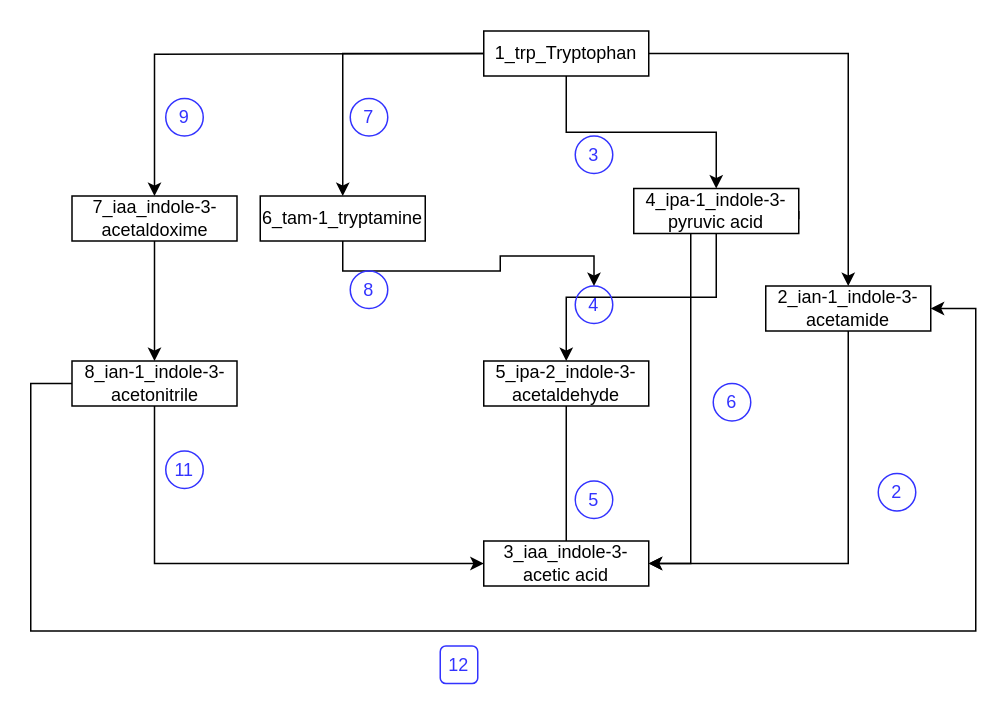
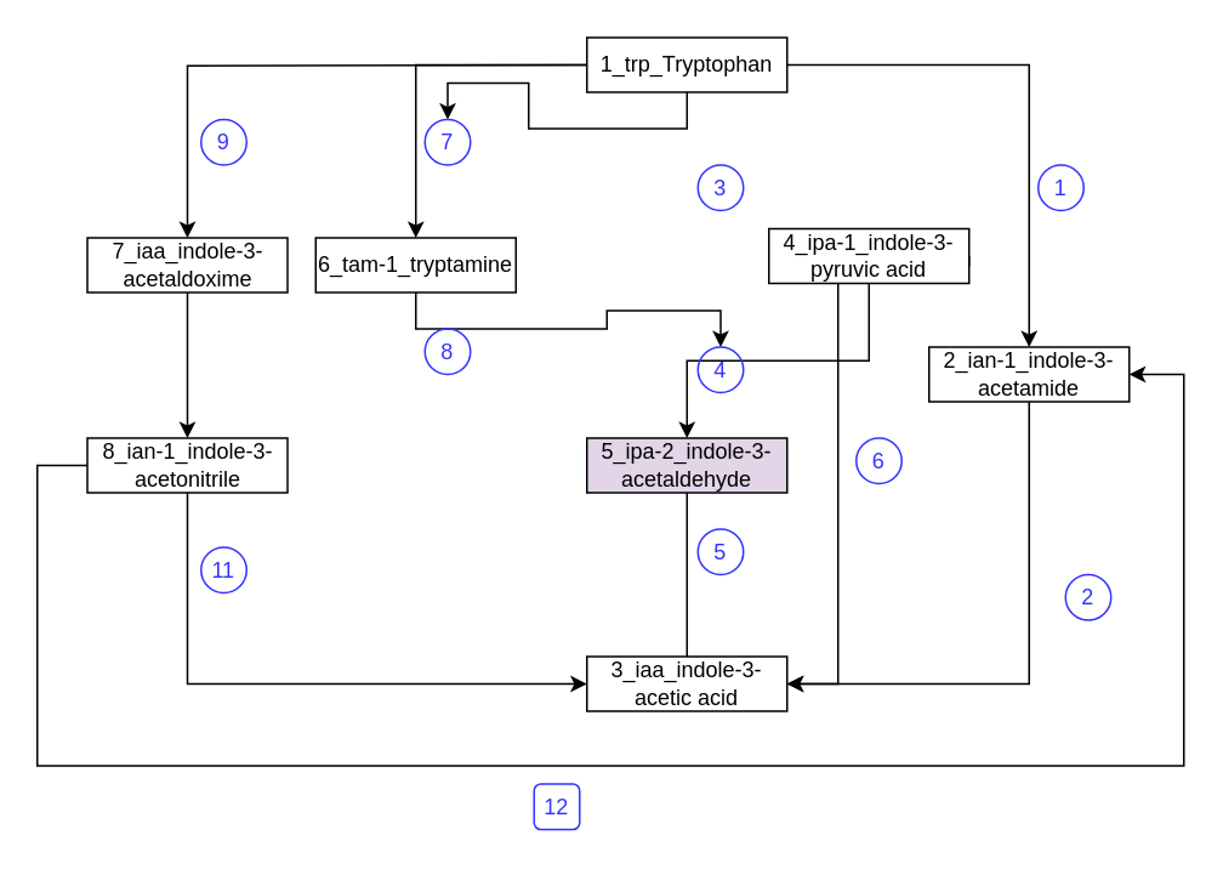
  <mxCell id="0" />
  <mxCell id="1" parent="0" />
  <mxCell id="2" style="edgeStyle=orthogonalEdgeStyle;rounded=0;orthogonalLoop=1;jettySize=auto;html=1;exitX=0.5;exitY=1;exitDx=0;exitDy=0;entryX=0.5;entryY=0;entryDx=0;entryDy=0;" edge="1" parent="1" target="11"><mxGeometry relative="1" as="geometry"><mxPoint x="424" y="50" as="sourcePoint" /><Array as="points"><mxPoint x="424" y="35" /><mxPoint x="565" y="35" /></Array></mxGeometry></mxCell>
- <mxCell id="3" style="edgeStyle=orthogonalEdgeStyle;rounded=0;orthogonalLoop=1;jettySize=auto;html=1;exitX=0.5;exitY=1;exitDx=0;exitDy=0;entryX=0.5;entryY=0;entryDx=0;entryDy=0;" edge="1" parent="1" source="6" target="16"><mxGeometry relative="1" as="geometry" /></mxCell>
+ <mxCell id="3" style="edgeStyle=orthogonalEdgeStyle;rounded=0;orthogonalLoop=1;jettySize=auto;html=1;exitX=0.5;exitY=1;exitDx=0;exitDy=0;" edge="1" parent="1" source="6" target="26"><mxGeometry relative="1" as="geometry" /></mxCell>
  <mxCell id="4" style="edgeStyle=orthogonalEdgeStyle;rounded=0;orthogonalLoop=1;jettySize=auto;html=1;fontColor=#3333FF;" edge="1" parent="1" source="6" target="24"><mxGeometry relative="1" as="geometry"><Array as="points"><mxPoint x="228" y="35" /></Array></mxGeometry></mxCell>
  <mxCell id="5" style="edgeStyle=orthogonalEdgeStyle;rounded=0;orthogonalLoop=1;jettySize=auto;html=1;exitX=0;exitY=0.5;exitDx=0;exitDy=0;fontColor=#3333FF;" edge="1" parent="1" target="9"><mxGeometry relative="1" as="geometry"><mxPoint x="329" y="35" as="sourcePoint" /></mxGeometry></mxCell>
  <mxCell id="6" value="1_trp_Tryptophan" style="rounded=0;whiteSpace=wrap;html=1;" vertex="1" parent="1"><mxGeometry x="322" y="20" width="110" height="30" as="geometry" /></mxCell>
  <mxCell id="7" value="3_iaa_indole-3-acetic acid" style="rounded=0;whiteSpace=wrap;html=1;" vertex="1" parent="1"><mxGeometry x="322" y="360" width="110" height="30" as="geometry" /></mxCell>
  <mxCell id="8" style="edgeStyle=orthogonalEdgeStyle;rounded=0;orthogonalLoop=1;jettySize=auto;html=1;exitX=0.5;exitY=1;exitDx=0;exitDy=0;fontColor=#3333FF;" edge="1" parent="1" source="9" target="30"><mxGeometry relative="1" as="geometry" /></mxCell>
  <mxCell id="9" value="7_iaa_indole-3-acetaldoxime" style="rounded=0;whiteSpace=wrap;html=1;" vertex="1" parent="1"><mxGeometry x="47.5" y="130" width="110" height="30" as="geometry" /></mxCell>
  <mxCell id="10" style="edgeStyle=orthogonalEdgeStyle;rounded=0;orthogonalLoop=1;jettySize=auto;html=1;exitX=0.5;exitY=1;exitDx=0;exitDy=0;entryX=1;entryY=0.5;entryDx=0;entryDy=0;" edge="1" parent="1" source="11" target="7"><mxGeometry relative="1" as="geometry"><mxPoint x="479" y="375" as="targetPoint" /><Array as="points"><mxPoint x="565" y="375" /></Array></mxGeometry></mxCell>
  <mxCell id="11" value="2_ian-1_indole-3-acetamide" style="rounded=0;whiteSpace=wrap;html=1;" vertex="1" parent="1"><mxGeometry x="510" y="190" width="110" height="30" as="geometry" /></mxCell>
  <mxCell id="12" style="edgeStyle=orthogonalEdgeStyle;rounded=0;orthogonalLoop=1;jettySize=auto;html=1;endArrow=none;" edge="1" parent="1" source="13" target="7"><mxGeometry relative="1" as="geometry" /></mxCell>
- <mxCell id="13" value="5_ipa-2_indole-3-acetaldehyde" style="rounded=0;whiteSpace=wrap;html=1;" vertex="1" parent="1"><mxGeometry x="322" y="240" width="110" height="30" as="geometry" /></mxCell>
+ <mxCell id="13" value="5_ipa-2_indole-3-acetaldehyde" style="rounded=0;whiteSpace=wrap;html=1;fillColor=#e1d5e7;" vertex="1" parent="1"><mxGeometry x="322" y="240" width="110" height="30" as="geometry" /></mxCell>
  <mxCell id="14" style="edgeStyle=orthogonalEdgeStyle;rounded=0;orthogonalLoop=1;jettySize=auto;html=1;exitX=0.5;exitY=1;exitDx=0;exitDy=0;" edge="1" parent="1" source="16" target="13"><mxGeometry relative="1" as="geometry" /></mxCell>
  <mxCell id="15" style="edgeStyle=orthogonalEdgeStyle;rounded=0;orthogonalLoop=1;jettySize=auto;html=1;exitX=1;exitY=0.5;exitDx=0;exitDy=0;entryX=1;entryY=0.5;entryDx=0;entryDy=0;" edge="1" parent="1" source="16" target="7"><mxGeometry relative="1" as="geometry"><Array as="points"><mxPoint x="460" y="145" /><mxPoint x="460" y="375" /></Array></mxGeometry></mxCell>
  <mxCell id="16" value="4_ipa-1_indole-3-pyruvic acid" style="rounded=0;whiteSpace=wrap;html=1;" vertex="1" parent="1"><mxGeometry x="422" y="125" width="110" height="30" as="geometry" /></mxCell>
+ <mxCell id="17" value="1" style="ellipse;whiteSpace=wrap;html=1;aspect=fixed;rounded=0;strokeColor=#3333FF;fontColor=#3333FF;fillColor=none;" vertex="1" parent="1"><mxGeometry x="570" y="90" width="25" height="25" as="geometry" /></mxCell>
  <mxCell id="18" value="2" style="ellipse;whiteSpace=wrap;html=1;aspect=fixed;rounded=0;strokeColor=#3333FF;fontColor=#3333FF;fillColor=none;" vertex="1" parent="1"><mxGeometry x="585" y="315" width="25" height="25" as="geometry" /></mxCell>
- <mxCell id="19" value="5" style="ellipse;whiteSpace=wrap;html=1;aspect=fixed;rounded=0;strokeColor=#3333FF;fontColor=#3333FF;fillColor=none;" vertex="1" parent="1"><mxGeometry x="383" y="320" width="25" height="25" as="geometry" /></mxCell>
+ <mxCell id="19" value="5" style="ellipse;whiteSpace=wrap;html=1;aspect=fixed;rounded=0;strokeColor=#3333FF;fontColor=#3333FF;fillColor=none;" vertex="1" parent="1"><mxGeometry x="383" y="290" width="25" height="25" as="geometry" /></mxCell>
  <mxCell id="20" value="4" style="ellipse;whiteSpace=wrap;html=1;aspect=fixed;rounded=0;strokeColor=#3333FF;fontColor=#3333FF;fillColor=none;" vertex="1" parent="1"><mxGeometry x="383" y="190" width="25" height="25" as="geometry" /></mxCell>
  <mxCell id="21" value="3" style="ellipse;whiteSpace=wrap;html=1;aspect=fixed;rounded=0;strokeColor=#3333FF;fontColor=#3333FF;fillColor=none;" vertex="1" parent="1"><mxGeometry x="383" y="90" width="25" height="25" as="geometry" /></mxCell>
- <mxCell id="22" value="6" style="ellipse;whiteSpace=wrap;html=1;aspect=fixed;rounded=0;strokeColor=#3333FF;fontColor=#3333FF;fillColor=none;" vertex="1" parent="1"><mxGeometry x="475" y="255" width="25" height="25" as="geometry" /></mxCell>
+ <mxCell id="22" value="6" style="ellipse;whiteSpace=wrap;html=1;aspect=fixed;rounded=0;strokeColor=#3333FF;fontColor=#3333FF;fillColor=none;" vertex="1" parent="1"><mxGeometry x="470" y="240" width="25" height="25" as="geometry" /></mxCell>
  <mxCell id="23" style="edgeStyle=orthogonalEdgeStyle;rounded=0;orthogonalLoop=1;jettySize=auto;html=1;exitX=0.5;exitY=1;exitDx=0;exitDy=0;fontColor=#3333FF;" edge="1" parent="1" source="24" target="20"><mxGeometry relative="1" as="geometry" /></mxCell>
  <mxCell id="24" value="6_tam-1_tryptamine" style="rounded=0;whiteSpace=wrap;html=1;" vertex="1" parent="1"><mxGeometry x="173" y="130" width="110" height="30" as="geometry" /></mxCell>
  <mxCell id="25" value="8" style="ellipse;whiteSpace=wrap;html=1;aspect=fixed;rounded=0;strokeColor=#3333FF;fontColor=#3333FF;fillColor=none;" vertex="1" parent="1"><mxGeometry x="233" y="180" width="25" height="25" as="geometry" /></mxCell>
  <mxCell id="26" value="7" style="ellipse;whiteSpace=wrap;html=1;aspect=fixed;rounded=0;strokeColor=#3333FF;fontColor=#3333FF;fillColor=none;" vertex="1" parent="1"><mxGeometry x="233" y="65" width="25" height="25" as="geometry" /></mxCell>
  <mxCell id="27" value="9" style="ellipse;whiteSpace=wrap;html=1;aspect=fixed;rounded=0;strokeColor=#3333FF;fontColor=#3333FF;fillColor=none;" vertex="1" parent="1"><mxGeometry x="110" y="65" width="25" height="25" as="geometry" /></mxCell>
  <mxCell id="28" style="edgeStyle=orthogonalEdgeStyle;rounded=0;orthogonalLoop=1;jettySize=auto;html=1;exitX=0.5;exitY=1;exitDx=0;exitDy=0;fontColor=#3333FF;entryX=0;entryY=0.5;entryDx=0;entryDy=0;" edge="1" parent="1" source="30" target="7"><mxGeometry relative="1" as="geometry"><mxPoint x="320" y="375" as="targetPoint" /><Array as="points"><mxPoint x="103" y="375" /></Array></mxGeometry></mxCell>
  <mxCell id="29" style="edgeStyle=orthogonalEdgeStyle;rounded=0;orthogonalLoop=1;jettySize=auto;html=1;exitX=0;exitY=0.5;exitDx=0;exitDy=0;fontColor=#3333FF;entryX=1;entryY=0.5;entryDx=0;entryDy=0;" edge="1" parent="1" source="30" target="11"><mxGeometry relative="1" as="geometry"><mxPoint x="600" y="510" as="targetPoint" /><mxPoint x="70" y="255" as="sourcePoint" /><Array as="points"><mxPoint x="20" y="255" /><mxPoint x="20" y="420" /><mxPoint x="650" y="420" /><mxPoint x="650" y="205" /></Array></mxGeometry></mxCell>
  <mxCell id="30" value="8_ian-1_indole-3-acetonitrile" style="rounded=0;whiteSpace=wrap;html=1;" vertex="1" parent="1"><mxGeometry x="47.5" y="240" width="110" height="30" as="geometry" /></mxCell>
  <mxCell id="31" value="11" style="ellipse;whiteSpace=wrap;html=1;aspect=fixed;rounded=0;strokeColor=#3333FF;fontColor=#3333FF;fillColor=none;" vertex="1" parent="1"><mxGeometry x="110" y="300" width="25" height="25" as="geometry" /></mxCell>
  <mxCell id="32" value="12" style="whiteSpace=wrap;html=1;aspect=fixed;strokeColor=#3333FF;fontColor=#3333FF;fillColor=none;rounded=1;" vertex="1" parent="1"><mxGeometry x="293" y="430" width="25" height="25" as="geometry" /></mxCell>
